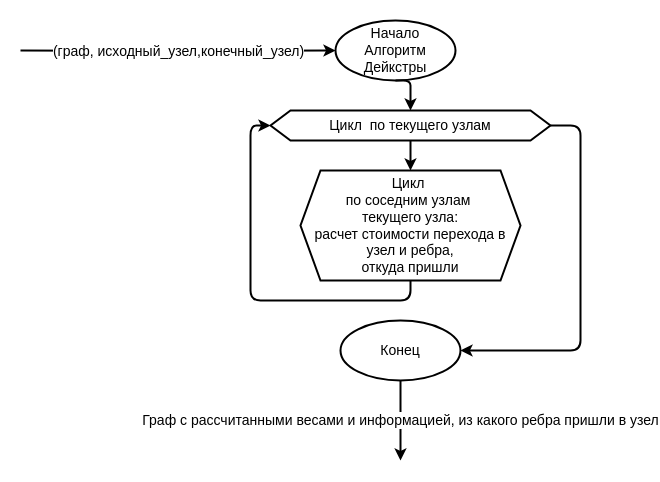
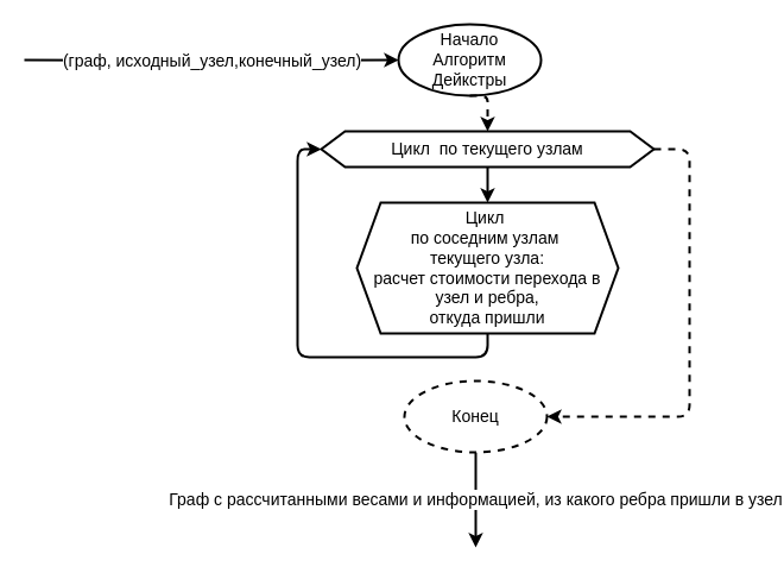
  <mxCell id="0" />
  <mxCell id="1" parent="0" />
  <mxCell id="2" value="(граф, исходный_узел,конечный_узел)" style="edgeStyle=orthogonalEdgeStyle;html=1;entryX=0;entryY=0.5;entryDx=0;entryDy=0;strokeWidth=2;fontSize=14;" parent="1" target="3" edge="1"><mxGeometry relative="1" as="geometry"><mxPoint x="20" y="50" as="sourcePoint" /><mxPoint x="450" y="140" as="targetPoint" /></mxGeometry></mxCell>
  <mxCell id="3" value="Начало&lt;br style=&quot;font-size: 14px;&quot;&gt;Алгоритм Дейкстры" style="ellipse;whiteSpace=wrap;html=1;strokeWidth=2;fontSize=14;" parent="1" vertex="1"><mxGeometry x="335" y="20" width="120" height="60" as="geometry" /></mxCell>
- <mxCell id="4" value="" style="edgeStyle=orthogonalEdgeStyle;html=1;strokeWidth=2;entryX=0.5;entryY=0;entryDx=0;entryDy=0;fontSize=14;exitX=0.5;exitY=1;exitDx=0;exitDy=0;" parent="1" source="3" target="7" edge="1"><mxGeometry relative="1" as="geometry"><Array as="points"><mxPoint x="410" y="90" /><mxPoint x="410" y="90" /></Array><mxPoint x="590" y="70" as="sourcePoint" /></mxGeometry></mxCell>
+ <mxCell id="4" value="" style="edgeStyle=orthogonalEdgeStyle;html=1;strokeWidth=2;entryX=0.5;entryY=0;entryDx=0;entryDy=0;fontSize=14;exitX=0.5;exitY=1;exitDx=0;exitDy=0;dashed=1;" parent="1" source="3" target="7" edge="1"><mxGeometry relative="1" as="geometry"><Array as="points"><mxPoint x="410" y="90" /><mxPoint x="410" y="90" /></Array><mxPoint x="590" y="70" as="sourcePoint" /></mxGeometry></mxCell>
  <mxCell id="5" value="" style="edgeStyle=orthogonalEdgeStyle;html=1;strokeWidth=2;fontSize=14;" parent="1" source="7" target="8" edge="1"><mxGeometry relative="1" as="geometry" /></mxCell>
- <mxCell id="6" value="" style="edgeStyle=orthogonalEdgeStyle;html=1;entryX=1;entryY=0.5;entryDx=0;entryDy=0;strokeWidth=2;fontSize=14;exitX=1;exitY=0.5;exitDx=0;exitDy=0;" parent="1" source="7" target="11" edge="1"><mxGeometry relative="1" as="geometry"><mxPoint x="780" y="370" as="sourcePoint" /><mxPoint x="130" y="330" as="targetPoint" /><Array as="points"><mxPoint x="580" y="125" /><mxPoint x="580" y="350" /></Array></mxGeometry></mxCell>
+ <mxCell id="6" value="" style="edgeStyle=orthogonalEdgeStyle;html=1;entryX=1;entryY=0.5;entryDx=0;entryDy=0;strokeWidth=2;fontSize=14;exitX=1;exitY=0.5;exitDx=0;exitDy=0;dashed=1;" parent="1" source="7" target="11" edge="1"><mxGeometry relative="1" as="geometry"><mxPoint x="780" y="370" as="sourcePoint" /><mxPoint x="130" y="330" as="targetPoint" /><Array as="points"><mxPoint x="580" y="125" /><mxPoint x="580" y="350" /></Array></mxGeometry></mxCell>
  <mxCell id="7" value="Цикл&amp;nbsp; по текущего узлам" style="shape=hexagon;perimeter=hexagonPerimeter2;whiteSpace=wrap;html=1;fixedSize=1;strokeWidth=2;fontSize=14;" parent="1" vertex="1"><mxGeometry x="270" y="110" width="280" height="30" as="geometry" /></mxCell>
  <mxCell id="8" value="Цикл&amp;nbsp;&lt;br style=&quot;font-size: 14px;&quot;&gt;по соседним узлам&amp;nbsp;&lt;br style=&quot;font-size: 14px;&quot;&gt;текущего узла: &lt;br&gt;расчет стоимости перехода в узел и ребра, &lt;br&gt;откуда пришли" style="shape=hexagon;perimeter=hexagonPerimeter2;whiteSpace=wrap;html=1;fixedSize=1;strokeWidth=2;fontSize=14;" parent="1" vertex="1"><mxGeometry x="300" y="170" width="220" height="110" as="geometry" /></mxCell>
  <mxCell id="9" value="" style="edgeStyle=orthogonalEdgeStyle;html=1;entryX=0;entryY=0.5;entryDx=0;entryDy=0;exitX=0.5;exitY=1;exitDx=0;exitDy=0;strokeWidth=2;fontSize=14;" parent="1" source="8" target="7" edge="1"><mxGeometry relative="1" as="geometry"><mxPoint x="610" y="425" as="targetPoint" /><Array as="points"><mxPoint x="410" y="300" /><mxPoint x="250" y="300" /><mxPoint x="250" y="125" /></Array><mxPoint x="300" y="415" as="sourcePoint" /></mxGeometry></mxCell>
  <mxCell id="10" value="Граф с рассчитанными весами и информацией, из какого ребра пришли в узел" style="edgeStyle=orthogonalEdgeStyle;html=1;strokeWidth=2;fontSize=14;" parent="1" source="11" edge="1"><mxGeometry relative="1" as="geometry"><mxPoint x="400" y="460" as="targetPoint" /></mxGeometry></mxCell>
- <mxCell id="11" value="Конец" style="ellipse;whiteSpace=wrap;html=1;strokeWidth=2;fontSize=14;" parent="1" vertex="1"><mxGeometry x="340" y="320" width="120" height="60" as="geometry" /></mxCell>
+ <mxCell id="11" value="Конец" style="ellipse;whiteSpace=wrap;html=1;strokeWidth=2;fontSize=14;dashed=1;" parent="1" vertex="1"><mxGeometry x="340" y="320" width="120" height="60" as="geometry" /></mxCell>
